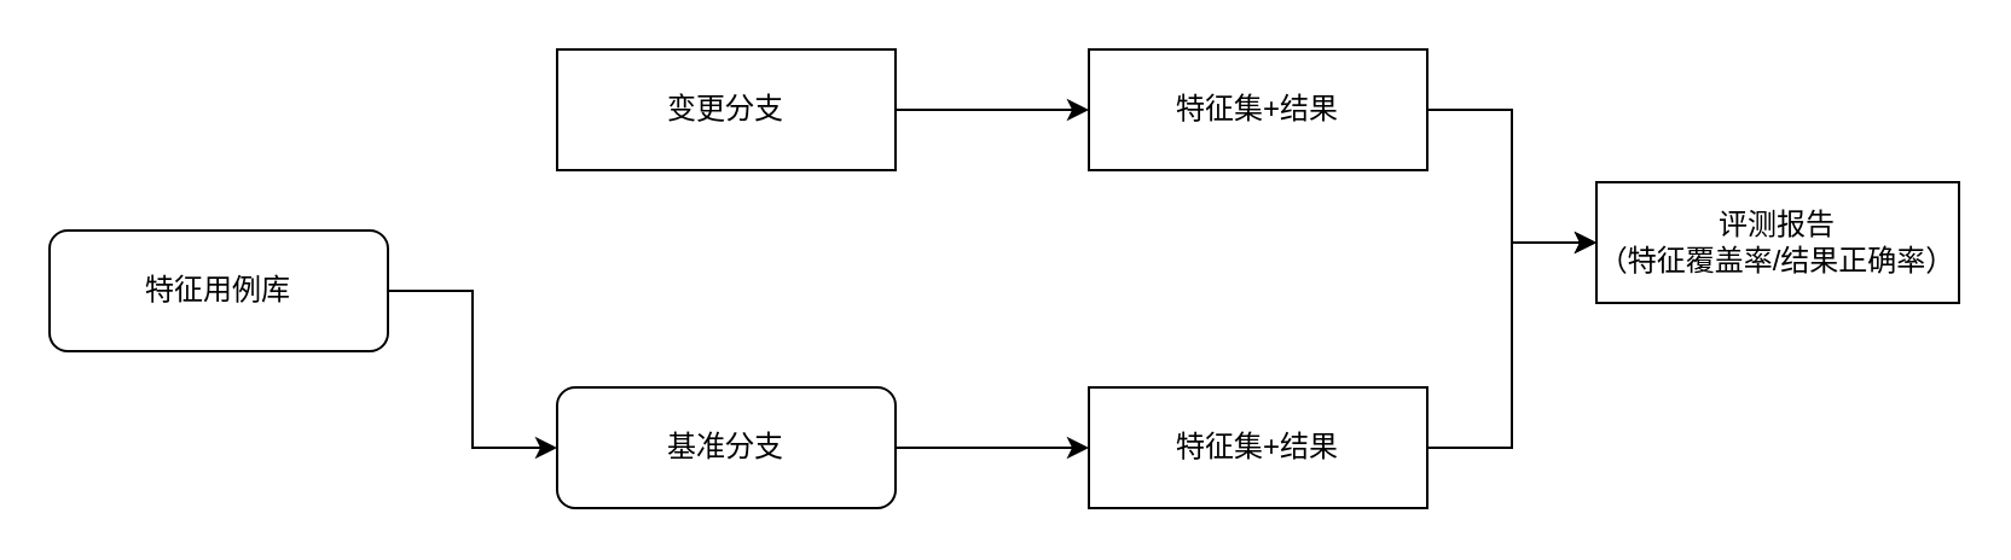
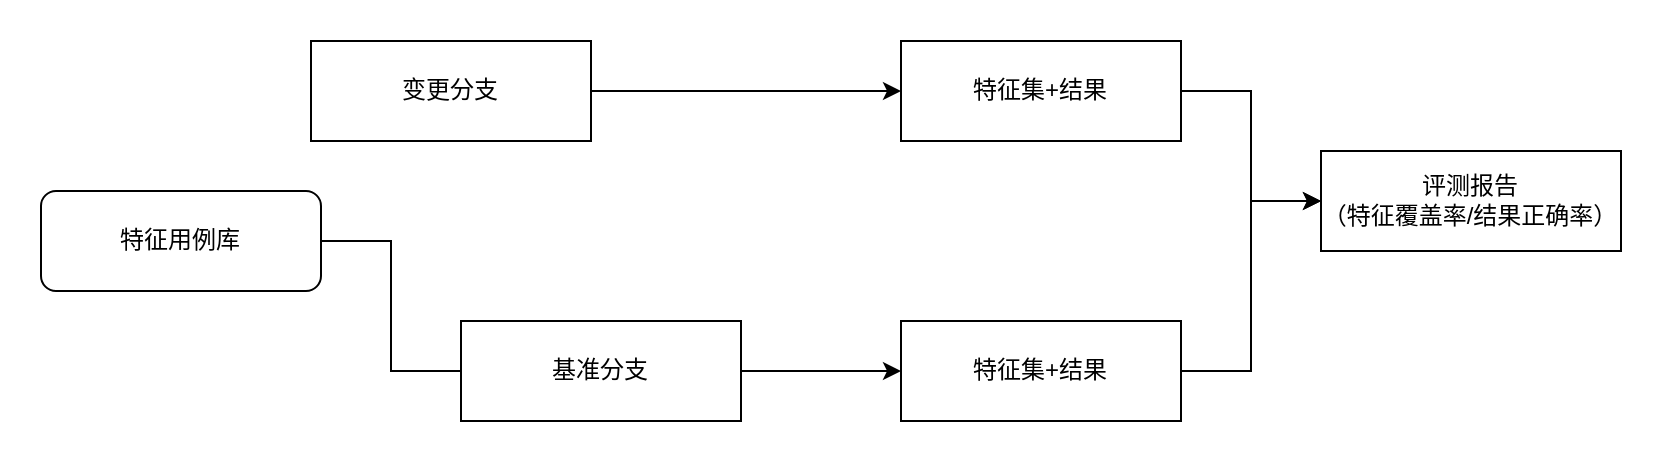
  <mxCell id="0" />
  <mxCell id="1" parent="0" />
  <mxCell id="2" style="edgeStyle=orthogonalEdgeStyle;rounded=0;orthogonalLoop=1;jettySize=auto;html=1;exitX=1;exitY=0.5;exitDx=0;exitDy=0;entryX=0;entryY=0.5;entryDx=0;entryDy=0;" parent="1" source="3" target="9" edge="1"><mxGeometry relative="1" as="geometry" /></mxCell>
- <mxCell id="3" value="变更分支" style="rounded=0;whiteSpace=wrap;html=1;fillColor=none;" parent="1" vertex="1"><mxGeometry x="230" y="20" width="140" height="50" as="geometry" /></mxCell>
+ <mxCell id="3" value="变更分支" style="rounded=0;whiteSpace=wrap;html=1;fillColor=none;" parent="1" vertex="1"><mxGeometry x="155" y="20" width="140" height="50" as="geometry" /></mxCell>
  <mxCell id="4" style="edgeStyle=orthogonalEdgeStyle;rounded=0;orthogonalLoop=1;jettySize=auto;html=1;exitX=1;exitY=0.5;exitDx=0;exitDy=0;entryX=0;entryY=0.5;entryDx=0;entryDy=0;" parent="1" source="5" target="11" edge="1"><mxGeometry relative="1" as="geometry" /></mxCell>
- <mxCell id="5" value="基准分支" style="whiteSpace=wrap;html=1;fillColor=none;rounded=1;" parent="1" vertex="1"><mxGeometry x="230" y="160" width="140" height="50" as="geometry" /></mxCell>
- <mxCell id="6" style="edgeStyle=orthogonalEdgeStyle;rounded=0;orthogonalLoop=1;jettySize=auto;html=1;exitX=1;exitY=0.5;exitDx=0;exitDy=0;entryX=0;entryY=0.5;entryDx=0;entryDy=0;" parent="1" source="7" target="5" edge="1"><mxGeometry relative="1" as="geometry" /></mxCell>
+ <mxCell id="5" value="基准分支" style="rounded=0;whiteSpace=wrap;html=1;fillColor=none;" parent="1" vertex="1"><mxGeometry x="230" y="160" width="140" height="50" as="geometry" /></mxCell>
+ <mxCell id="6" style="edgeStyle=orthogonalEdgeStyle;rounded=0;orthogonalLoop=1;jettySize=auto;html=1;exitX=1;exitY=0.5;exitDx=0;exitDy=0;entryX=0;entryY=0.5;entryDx=0;entryDy=0;endArrow=none;" parent="1" source="7" target="5" edge="1"><mxGeometry relative="1" as="geometry" /></mxCell>
  <mxCell id="7" value="特征用例库" style="whiteSpace=wrap;html=1;fillColor=none;rounded=1;" parent="1" vertex="1"><mxGeometry x="20" y="95" width="140" height="50" as="geometry" /></mxCell>
  <mxCell id="8" style="edgeStyle=orthogonalEdgeStyle;rounded=0;orthogonalLoop=1;jettySize=auto;html=1;exitX=1;exitY=0.5;exitDx=0;exitDy=0;entryX=0;entryY=0.5;entryDx=0;entryDy=0;" parent="1" source="9" target="12" edge="1"><mxGeometry relative="1" as="geometry" /></mxCell>
  <mxCell id="9" value="特征集+结果" style="rounded=0;whiteSpace=wrap;html=1;fillColor=none;" parent="1" vertex="1"><mxGeometry x="450" y="20" width="140" height="50" as="geometry" /></mxCell>
  <mxCell id="10" style="edgeStyle=orthogonalEdgeStyle;rounded=0;orthogonalLoop=1;jettySize=auto;html=1;exitX=1;exitY=0.5;exitDx=0;exitDy=0;entryX=0;entryY=0.5;entryDx=0;entryDy=0;" parent="1" source="11" target="12" edge="1"><mxGeometry relative="1" as="geometry" /></mxCell>
  <mxCell id="11" value="特征集+结果" style="rounded=0;whiteSpace=wrap;html=1;fillColor=none;" parent="1" vertex="1"><mxGeometry x="450" y="160" width="140" height="50" as="geometry" /></mxCell>
  <mxCell id="12" value="评测报告&lt;div&gt;（特征覆盖率/结果正确率）&lt;/div&gt;" style="rounded=0;whiteSpace=wrap;html=1;fillColor=none;" parent="1" vertex="1"><mxGeometry x="660" y="75" width="150" height="50" as="geometry" /></mxCell>
